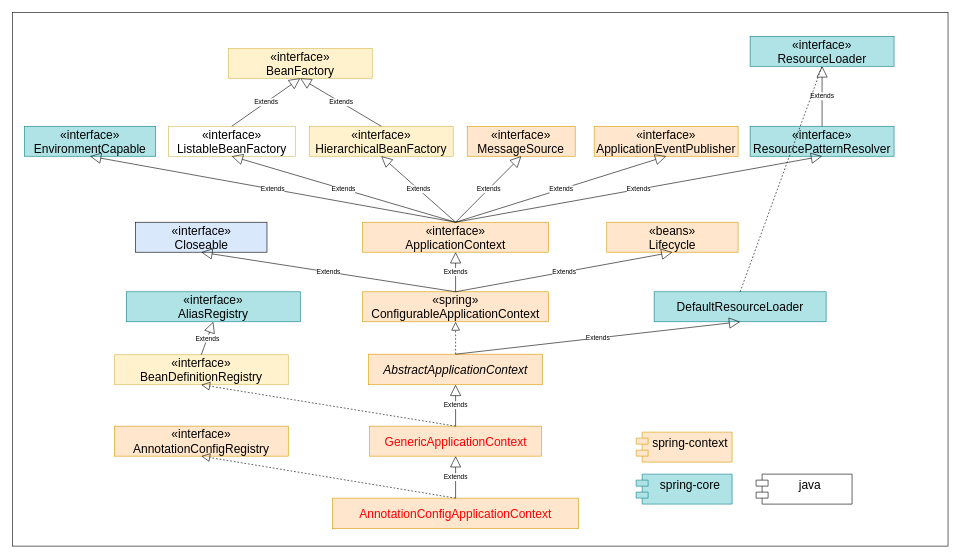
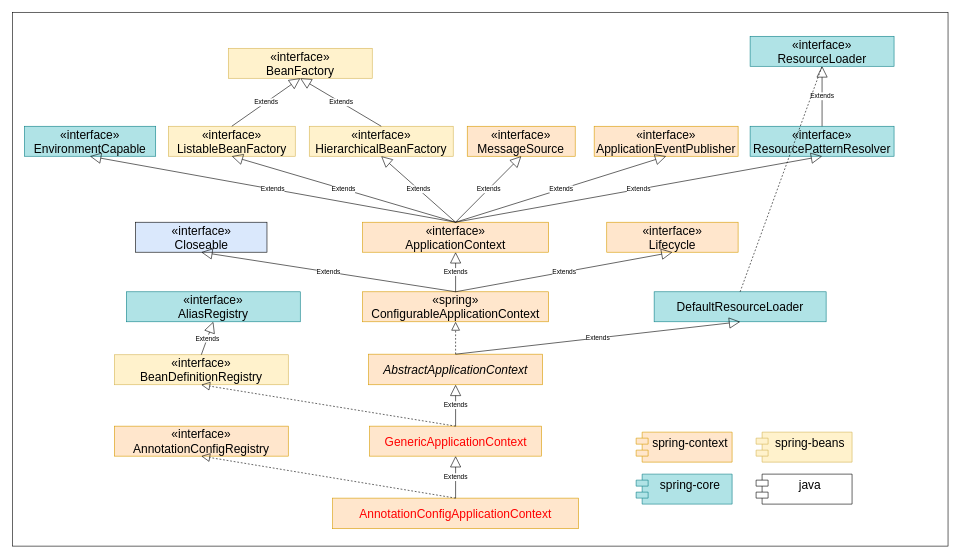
  <mxCell id="0" />
  <mxCell id="1" parent="0" />
  <mxCell id="2" value="" style="rounded=0;whiteSpace=wrap;html=1;" parent="1" vertex="1"><mxGeometry x="20" y="20" width="1560" height="890" as="geometry" /></mxCell>
  <mxCell id="3" value="&lt;div&gt;AnnotationConfigApplicationContext&lt;/div&gt;" style="html=1;whiteSpace=wrap;fontSize=20;verticalAlign=middle;align=center;fillColor=#ffe6cc;strokeColor=#d79b00;fontColor=#FF0000;" parent="1" vertex="1"><mxGeometry x="554" y="830" width="410" height="51" as="geometry" /></mxCell>
  <mxCell id="4" value="GenericApplicationContext" style="html=1;whiteSpace=wrap;fontSize=20;fillColor=#ffe6cc;strokeColor=#d79b00;fontColor=#FF0000;" parent="1" vertex="1"><mxGeometry x="615.63" y="710" width="286.75" height="50" as="geometry" /></mxCell>
  <mxCell id="5" value="Extends" style="endArrow=block;endSize=16;endFill=0;html=1;rounded=0;exitX=0.5;exitY=0;exitDx=0;exitDy=0;entryX=0.5;entryY=1;entryDx=0;entryDy=0;" parent="1" source="3" target="4" edge="1"><mxGeometry width="160" relative="1" as="geometry"><mxPoint x="684" y="900" as="sourcePoint" /><mxPoint x="844" y="900" as="targetPoint" /></mxGeometry></mxCell>
  <mxCell id="6" value="spring-context&lt;div&gt;&lt;br&gt;&lt;/div&gt;" style="shape=module;align=left;spacingLeft=20;align=center;verticalAlign=top;whiteSpace=wrap;html=1;fontSize=20;fillColor=#ffe6cc;strokeColor=#d79b00;" parent="1" vertex="1"><mxGeometry x="1060" y="720" width="160" height="50" as="geometry" /></mxCell>
  <mxCell id="7" value="AbstractApplicationContext" style="html=1;whiteSpace=wrap;fontSize=20;verticalAlign=middle;align=center;fontStyle=2;fillColor=#ffe6cc;strokeColor=#d79b00;" parent="1" vertex="1"><mxGeometry x="614" y="590" width="290" height="51" as="geometry" /></mxCell>
  <mxCell id="8" value="Extends" style="endArrow=block;endSize=16;endFill=0;html=1;rounded=0;exitX=0.5;exitY=0;exitDx=0;exitDy=0;entryX=0.5;entryY=1;entryDx=0;entryDy=0;" parent="1" source="4" target="7" edge="1"><mxGeometry width="160" relative="1" as="geometry"><mxPoint x="1427.25" y="660" as="sourcePoint" /><mxPoint x="1114" y="630" as="targetPoint" /></mxGeometry></mxCell>
  <mxCell id="9" value="«spring»&lt;br&gt;&lt;span&gt;ConfigurableApplicationContext&lt;/span&gt;" style="html=1;whiteSpace=wrap;fontSize=20;fontStyle=0;fillColor=#ffe6cc;strokeColor=#d79b00;" parent="1" vertex="1"><mxGeometry x="604" y="486" width="310" height="50" as="geometry" /></mxCell>
  <mxCell id="10" value="" style="endArrow=block;dashed=1;endFill=0;endSize=12;html=1;rounded=0;exitX=0.5;exitY=0;exitDx=0;exitDy=0;entryX=0.5;entryY=1;entryDx=0;entryDy=0;" parent="1" source="7" target="9" edge="1"><mxGeometry width="160" relative="1" as="geometry"><mxPoint x="954" y="586" as="sourcePoint" /><mxPoint x="1114" y="586" as="targetPoint" /></mxGeometry></mxCell>
  <mxCell id="11" value="«interface»&lt;br&gt;ApplicationContext" style="html=1;whiteSpace=wrap;fontSize=20;fontStyle=0;fillColor=#ffe6cc;strokeColor=#d79b00;" parent="1" vertex="1"><mxGeometry x="604" y="370" width="310" height="50" as="geometry" /></mxCell>
  <mxCell id="12" value="Extends" style="endArrow=block;endSize=16;endFill=0;html=1;rounded=0;exitX=0.5;exitY=0;exitDx=0;exitDy=0;entryX=0.5;entryY=1;entryDx=0;entryDy=0;" parent="1" source="9" target="11" edge="1"><mxGeometry width="160" relative="1" as="geometry"><mxPoint x="994" y="560" as="sourcePoint" /><mxPoint x="1154" y="560" as="targetPoint" /></mxGeometry></mxCell>
  <mxCell id="13" value="«interface»&lt;br&gt;EnvironmentCapable" style="html=1;whiteSpace=wrap;fontSize=20;fontStyle=0;fillColor=#b0e3e6;strokeColor=#0e8088;" parent="1" vertex="1"><mxGeometry x="40" y="210" width="219" height="50" as="geometry" /></mxCell>
- <mxCell id="14" value="«interface»&lt;br&gt;ListableBeanFactory" style="html=1;whiteSpace=wrap;fontSize=20;fontStyle=0;fillColor=#ffffff;strokeColor=#d6b656;" parent="1" vertex="1"><mxGeometry x="280.01" y="210" width="211.62" height="50" as="geometry" /></mxCell>
+ <mxCell id="14" value="«interface»&lt;br&gt;ListableBeanFactory" style="html=1;whiteSpace=wrap;fontSize=20;fontStyle=0;fillColor=#fff2cc;strokeColor=#d6b656;" parent="1" vertex="1"><mxGeometry x="280.01" y="210" width="211.62" height="50" as="geometry" /></mxCell>
  <mxCell id="15" value="«interface»&lt;br&gt;HierarchicalBeanFactory" style="html=1;whiteSpace=wrap;fontSize=20;fontStyle=0;fillColor=#fff2cc;strokeColor=#d6b656;" parent="1" vertex="1"><mxGeometry x="515" y="210" width="240" height="50" as="geometry" /></mxCell>
  <mxCell id="16" value="Extends" style="endArrow=block;endSize=16;endFill=0;html=1;rounded=0;exitX=0.5;exitY=0;exitDx=0;exitDy=0;entryX=0.5;entryY=1;entryDx=0;entryDy=0;" parent="1" source="11" target="13" edge="1"><mxGeometry width="160" relative="1" as="geometry"><mxPoint x="440" y="310" as="sourcePoint" /><mxPoint x="600" y="310" as="targetPoint" /></mxGeometry></mxCell>
  <mxCell id="17" value="Extends" style="endArrow=block;endSize=16;endFill=0;html=1;rounded=0;exitX=0.5;exitY=0;exitDx=0;exitDy=0;entryX=0.5;entryY=1;entryDx=0;entryDy=0;" parent="1" source="11" target="14" edge="1"><mxGeometry width="160" relative="1" as="geometry"><mxPoint x="700" y="310" as="sourcePoint" /><mxPoint x="860" y="310" as="targetPoint" /></mxGeometry></mxCell>
  <mxCell id="18" value="Extends" style="endArrow=block;endSize=16;endFill=0;html=1;rounded=0;exitX=0.5;exitY=0;exitDx=0;exitDy=0;entryX=0.5;entryY=1;entryDx=0;entryDy=0;" parent="1" source="11" target="15" edge="1"><mxGeometry width="160" relative="1" as="geometry"><mxPoint x="700" y="340" as="sourcePoint" /><mxPoint x="860" y="340" as="targetPoint" /></mxGeometry></mxCell>
  <mxCell id="19" value="«interface»&lt;br&gt;MessageSource" style="html=1;whiteSpace=wrap;fontSize=20;fontStyle=0;fillColor=#ffe6cc;strokeColor=#d79b00;" parent="1" vertex="1"><mxGeometry x="778.38" y="210" width="180" height="50" as="geometry" /></mxCell>
  <mxCell id="20" value="Extends" style="endArrow=block;endSize=16;endFill=0;html=1;rounded=0;exitX=0.5;exitY=0;exitDx=0;exitDy=0;entryX=0.5;entryY=1;entryDx=0;entryDy=0;" parent="1" source="11" target="19" edge="1"><mxGeometry width="160" relative="1" as="geometry"><mxPoint x="840" y="370" as="sourcePoint" /><mxPoint x="1000" y="370" as="targetPoint" /></mxGeometry></mxCell>
  <mxCell id="21" value="«interface»&lt;br&gt;ApplicationEventPublisher" style="html=1;whiteSpace=wrap;fontSize=20;fontStyle=0;fillColor=#ffe6cc;strokeColor=#d79b00;" parent="1" vertex="1"><mxGeometry x="990" y="210" width="240" height="50" as="geometry" /></mxCell>
  <mxCell id="22" value="«interface»&lt;br&gt;ResourcePatternResolver" style="html=1;whiteSpace=wrap;fontSize=20;fontStyle=0;fillColor=#b0e3e6;strokeColor=#0e8088;" parent="1" vertex="1"><mxGeometry x="1250" y="210" width="240" height="50" as="geometry" /></mxCell>
  <mxCell id="23" value="Extends" style="endArrow=block;endSize=16;endFill=0;html=1;rounded=0;exitX=0.5;exitY=0;exitDx=0;exitDy=0;" parent="1" source="11" edge="1"><mxGeometry width="160" relative="1" as="geometry"><mxPoint x="970" y="610" as="sourcePoint" /><mxPoint x="1110" y="260" as="targetPoint" /></mxGeometry></mxCell>
  <mxCell id="24" value="Extends" style="endArrow=block;endSize=16;endFill=0;html=1;rounded=0;exitX=0.5;exitY=0;exitDx=0;exitDy=0;entryX=0.5;entryY=1;entryDx=0;entryDy=0;" parent="1" source="11" target="22" edge="1"><mxGeometry width="160" relative="1" as="geometry"><mxPoint x="1020" y="530" as="sourcePoint" /><mxPoint x="1180" y="530" as="targetPoint" /></mxGeometry></mxCell>
  <mxCell id="25" value="«interface»&lt;br&gt;ResourceLoader" style="html=1;whiteSpace=wrap;fontSize=20;fontStyle=0;fillColor=#b0e3e6;strokeColor=#0e8088;" parent="1" vertex="1"><mxGeometry x="1250" y="60" width="240" height="50" as="geometry" /></mxCell>
  <mxCell id="26" value="Extends" style="endArrow=block;endSize=16;endFill=0;html=1;rounded=0;exitX=0.5;exitY=0;exitDx=0;exitDy=0;entryX=0.5;entryY=1;entryDx=0;entryDy=0;" parent="1" source="22" target="25" edge="1"><mxGeometry width="160" relative="1" as="geometry"><mxPoint x="1520" y="210" as="sourcePoint" /><mxPoint x="1680" y="210" as="targetPoint" /></mxGeometry></mxCell>
  <mxCell id="27" value="«interface»&lt;br&gt;BeanFactory" style="html=1;whiteSpace=wrap;fontSize=20;fontStyle=0;fillColor=#fff2cc;strokeColor=#d6b656;" parent="1" vertex="1"><mxGeometry x="380" y="80" width="240" height="50" as="geometry" /></mxCell>
  <mxCell id="28" value="Extends" style="endArrow=block;endSize=16;endFill=0;html=1;rounded=0;exitX=0.5;exitY=0;exitDx=0;exitDy=0;entryX=0.5;entryY=1;entryDx=0;entryDy=0;" parent="1" source="14" target="27" edge="1"><mxGeometry width="160" relative="1" as="geometry"><mxPoint x="210" y="140" as="sourcePoint" /><mxPoint x="370" y="140" as="targetPoint" /></mxGeometry></mxCell>
  <mxCell id="29" value="Extends" style="endArrow=block;endSize=16;endFill=0;html=1;rounded=0;exitX=0.5;exitY=0;exitDx=0;exitDy=0;entryX=0.5;entryY=1;entryDx=0;entryDy=0;" parent="1" source="15" target="27" edge="1"><mxGeometry width="160" relative="1" as="geometry"><mxPoint x="670" y="140" as="sourcePoint" /><mxPoint x="830" y="140" as="targetPoint" /></mxGeometry></mxCell>
  <mxCell id="30" value="«interface»&lt;br&gt;AnnotationConfigRegistry" style="html=1;whiteSpace=wrap;fontSize=20;fontStyle=0;fillColor=#ffe6cc;strokeColor=#d79b00;" parent="1" vertex="1"><mxGeometry x="190" y="710" width="290" height="50" as="geometry" /></mxCell>
  <mxCell id="31" value="" style="endArrow=block;dashed=1;endFill=0;endSize=12;html=1;rounded=0;exitX=0.5;exitY=0;exitDx=0;exitDy=0;entryX=0.5;entryY=1;entryDx=0;entryDy=0;" parent="1" source="3" target="30" edge="1"><mxGeometry width="160" relative="1" as="geometry"><mxPoint x="330" y="800" as="sourcePoint" /><mxPoint x="490" y="800" as="targetPoint" /></mxGeometry></mxCell>
  <mxCell id="32" value="«interface»&lt;br&gt;BeanDefinitionRegistry" style="html=1;whiteSpace=wrap;fontSize=20;fontStyle=0;fillColor=#fff2cc;strokeColor=#d6b656;" parent="1" vertex="1"><mxGeometry x="190" y="591" width="290" height="50" as="geometry" /></mxCell>
  <mxCell id="33" value="" style="endArrow=block;dashed=1;endFill=0;endSize=12;html=1;rounded=0;exitX=0.5;exitY=0;exitDx=0;exitDy=0;entryX=0.5;entryY=1;entryDx=0;entryDy=0;" parent="1" source="4" target="32" edge="1"><mxGeometry width="160" relative="1" as="geometry"><mxPoint x="900" y="680" as="sourcePoint" /><mxPoint x="1060" y="680" as="targetPoint" /></mxGeometry></mxCell>
  <mxCell id="34" value="«interface»&lt;br&gt;AliasRegistry" style="html=1;whiteSpace=wrap;fontSize=20;fontStyle=0;fillColor=#b0e3e6;strokeColor=#0e8088;" parent="1" vertex="1"><mxGeometry x="210" y="486" width="290" height="50" as="geometry" /></mxCell>
  <mxCell id="35" value="Extends" style="endArrow=block;endSize=16;endFill=0;html=1;rounded=0;exitX=0.5;exitY=0;exitDx=0;exitDy=0;entryX=0.5;entryY=1;entryDx=0;entryDy=0;" parent="1" source="32" target="34" edge="1"><mxGeometry width="160" relative="1" as="geometry"><mxPoint x="1290" y="626" as="sourcePoint" /><mxPoint x="1450" y="626" as="targetPoint" /></mxGeometry></mxCell>
  <mxCell id="36" value="DefaultResourceLoader" style="html=1;whiteSpace=wrap;fontSize=20;fillColor=#b0e3e6;strokeColor=#0e8088;" parent="1" vertex="1"><mxGeometry x="1090" y="486" width="286.75" height="50" as="geometry" /></mxCell>
  <mxCell id="37" value="Extends" style="endArrow=block;endSize=16;endFill=0;html=1;rounded=0;exitX=0.5;exitY=0;exitDx=0;exitDy=0;entryX=0.5;entryY=1;entryDx=0;entryDy=0;" parent="1" source="7" target="36" edge="1"><mxGeometry width="160" relative="1" as="geometry"><mxPoint x="370" y="580" as="sourcePoint" /><mxPoint x="530" y="580" as="targetPoint" /></mxGeometry></mxCell>
  <mxCell id="38" value="" style="endArrow=none;dashed=1;endFill=0;endSize=12;html=1;rounded=0;exitX=0.5;exitY=0;exitDx=0;exitDy=0;entryX=0.5;entryY=1;entryDx=0;entryDy=0;" parent="1" source="36" target="25" edge="1"><mxGeometry width="160" relative="1" as="geometry"><mxPoint x="1190" y="430" as="sourcePoint" /><mxPoint x="1350" y="430" as="targetPoint" /></mxGeometry></mxCell>
- <mxCell id="39" value="«beans»&lt;br&gt;Lifecycle" style="html=1;whiteSpace=wrap;fontSize=20;fontStyle=0;fillColor=#ffe6cc;strokeColor=#d79b00;" parent="1" vertex="1"><mxGeometry x="1011" y="370" width="219" height="50" as="geometry" /></mxCell>
+ <mxCell id="39" value="«interface»&lt;br&gt;Lifecycle" style="html=1;whiteSpace=wrap;fontSize=20;fontStyle=0;fillColor=#ffe6cc;strokeColor=#d79b00;" parent="1" vertex="1"><mxGeometry x="1011" y="370" width="219" height="50" as="geometry" /></mxCell>
  <mxCell id="40" value="Extends" style="endArrow=block;endSize=16;endFill=0;html=1;rounded=0;exitX=0.5;exitY=0;exitDx=0;exitDy=0;entryX=0.5;entryY=1;entryDx=0;entryDy=0;" parent="1" source="9" target="39" edge="1"><mxGeometry width="160" relative="1" as="geometry"><mxPoint x="310" y="450" as="sourcePoint" /><mxPoint x="470" y="450" as="targetPoint" /></mxGeometry></mxCell>
  <mxCell id="41" value="«interface»&lt;br&gt;Closeable" style="html=1;whiteSpace=wrap;fontSize=20;fontStyle=0;fillColor=#dae8fc;" parent="1" vertex="1"><mxGeometry x="225.5" y="370" width="219" height="50" as="geometry" /></mxCell>
  <mxCell id="42" value="Extends" style="endArrow=block;endSize=16;endFill=0;html=1;rounded=0;exitX=0.5;exitY=0;exitDx=0;exitDy=0;entryX=0.5;entryY=1;entryDx=0;entryDy=0;" parent="1" source="9" target="41" edge="1"><mxGeometry width="160" relative="1" as="geometry"><mxPoint x="490" y="450" as="sourcePoint" /><mxPoint x="650" y="450" as="targetPoint" /></mxGeometry></mxCell>
  <mxCell id="43" value="&lt;div&gt;java&lt;/div&gt;" style="shape=module;align=left;spacingLeft=20;align=center;verticalAlign=top;whiteSpace=wrap;html=1;fontSize=20;" parent="1" vertex="1"><mxGeometry x="1260" y="790" width="160" height="50" as="geometry" /></mxCell>
+ <mxCell id="44" value="spring-beans&lt;div&gt;&lt;br&gt;&lt;/div&gt;" style="shape=module;align=left;spacingLeft=20;align=center;verticalAlign=top;whiteSpace=wrap;html=1;fontSize=20;fillColor=#fff2cc;strokeColor=#d6b656;" parent="1" vertex="1"><mxGeometry x="1260" y="720" width="160" height="50" as="geometry" /></mxCell>
  <mxCell id="45" value="spring-core&lt;div&gt;&lt;br&gt;&lt;/div&gt;" style="shape=module;align=left;spacingLeft=20;align=center;verticalAlign=top;whiteSpace=wrap;html=1;fontSize=20;fillColor=#b0e3e6;strokeColor=#0e8088;" parent="1" vertex="1"><mxGeometry x="1060" y="790" width="160" height="50" as="geometry" /></mxCell>
